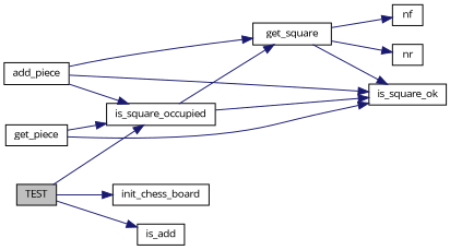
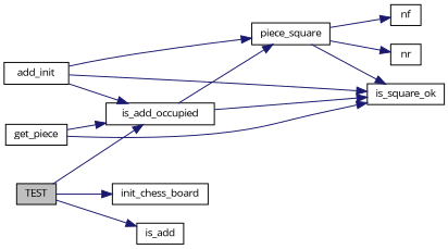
  digraph {
    fontname="Open Sans"
    rankdir=LR
    node [color=black fillcolor=white fontname="Open Sans" fontsize=10 shape=record style=filled]
    edge [color=midnightblue fontname="Open Sans" fontsize=10 labelfontname="FreeSans.ttf" labelfontsize=10 style=solid]
    n1 [fillcolor=grey75 fontcolor=black height=0.2 label=TEST width=0.4]
-   n2 [height=0.2 label=is_square_occupied width=0.4]
+   n2 [height=0.2 label=is_add_occupied width=0.4]
    n3 [height=0.2 label=init_chess_board width=0.4]
    n4 [height=0.2 label=is_add width=0.4]
-   n5 [height=0.2 label=add_piece width=0.4]
-   n6 [height=0.2 label=get_square width=0.4]
+   n5 [height=0.2 label=add_init width=0.4]
+   n6 [height=0.2 label=piece_square width=0.4]
    n7 [height=0.2 label=is_square_ok width=0.4]
    n8 [height=0.2 label=get_piece width=0.4]
    n9 [height=0.2 label=nf width=0.4]
    n10 [height=0.2 label=nr width=0.4]
    n1 -> n2
    n1 -> n3
    n1 -> n4
    n2 -> n6
    n2 -> n7
    n5 -> n2
    n5 -> n6
    n5 -> n7
    n6 -> n7
    n6 -> n9
    n6 -> n10
    n8 -> n2
    n8 -> n7
  }
